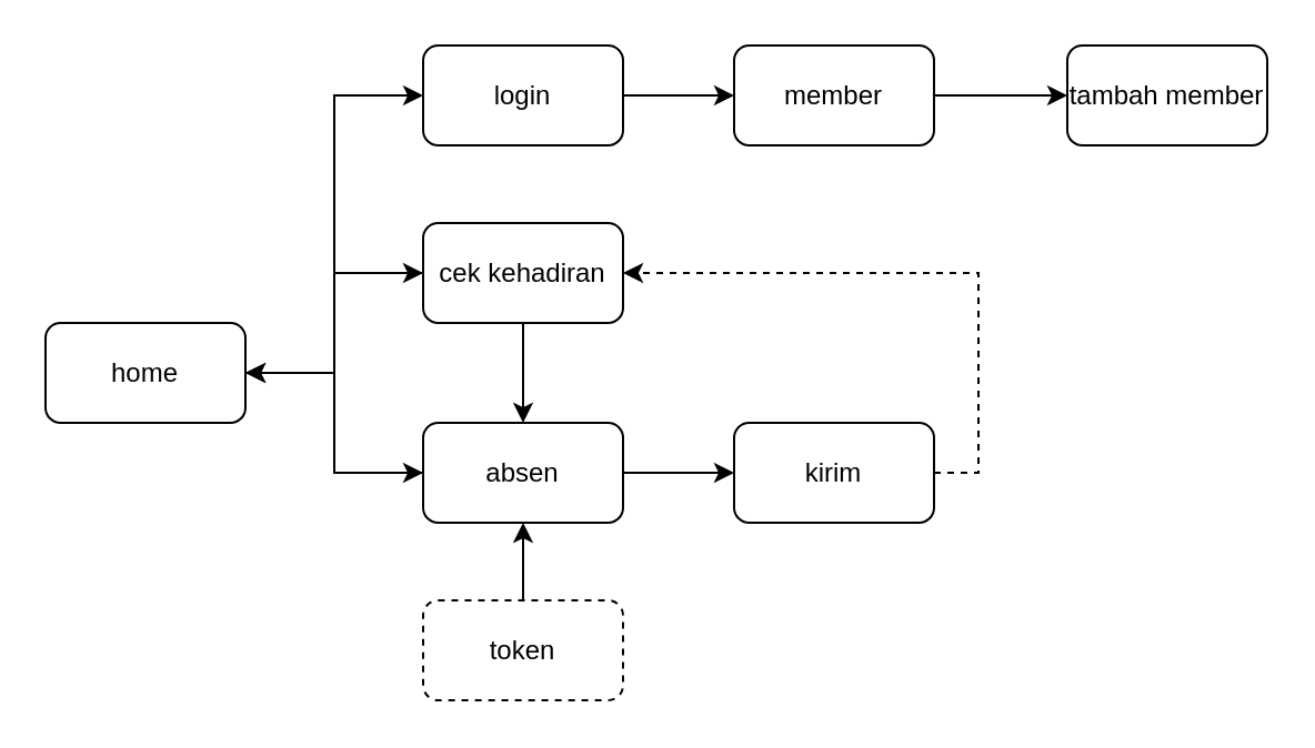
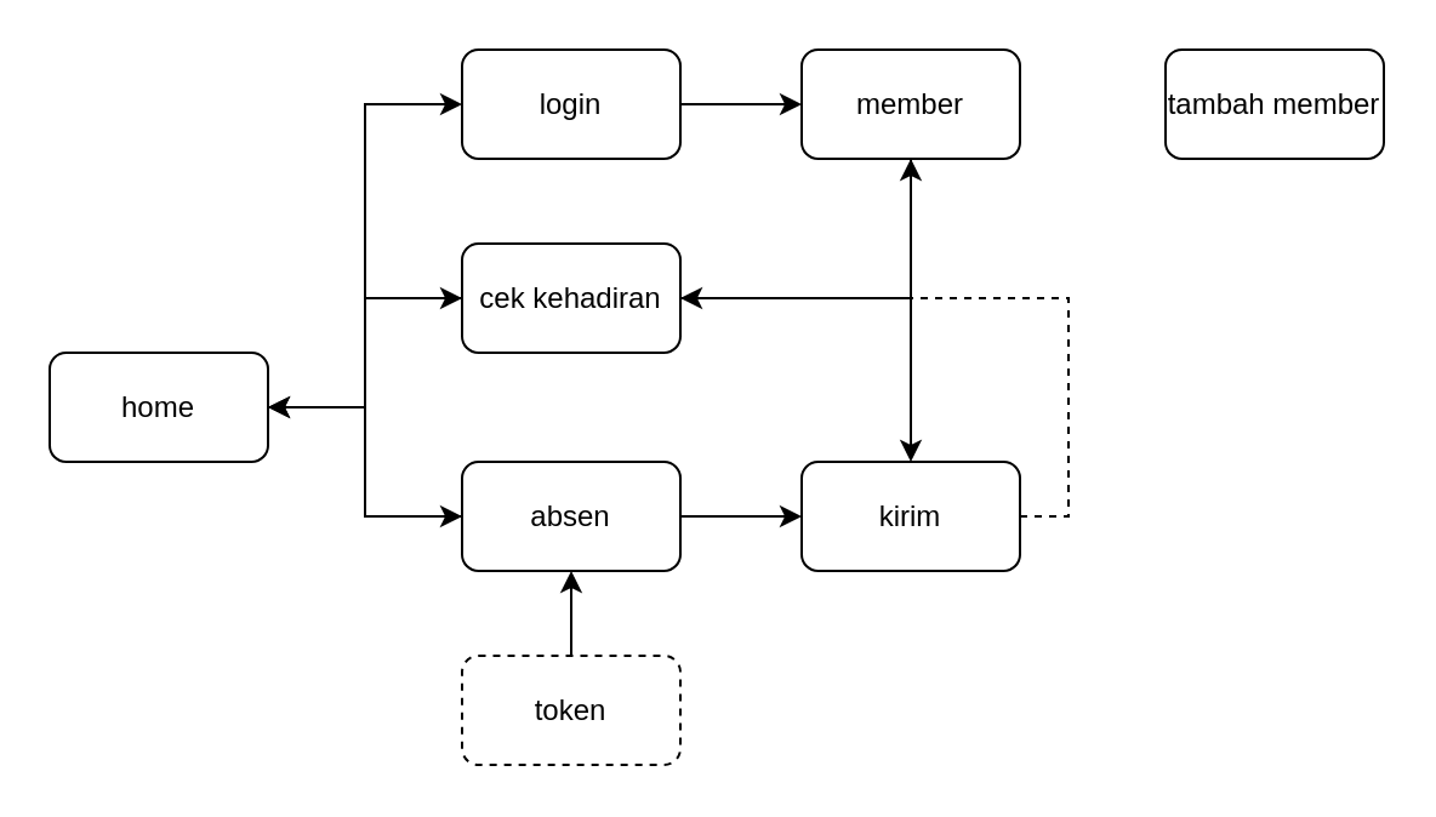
  <mxCell id="0" />
  <mxCell id="1" parent="0" />
  <mxCell id="2" value="" style="edgeStyle=orthogonalEdgeStyle;rounded=0;orthogonalLoop=1;jettySize=auto;html=1;" edge="1" parent="1" source="5" target="8"><mxGeometry relative="1" as="geometry" /></mxCell>
  <mxCell id="3" value="" style="edgeStyle=orthogonalEdgeStyle;rounded=0;orthogonalLoop=1;jettySize=auto;html=1;exitX=1;exitY=0.5;exitDx=0;exitDy=0;entryX=0;entryY=0.5;entryDx=0;entryDy=0;" edge="1" parent="1" source="5" target="11"><mxGeometry relative="1" as="geometry"><mxPoint x="110" y="199.999" as="sourcePoint" /></mxGeometry></mxCell>
  <mxCell id="4" value="" style="edgeStyle=orthogonalEdgeStyle;rounded=0;orthogonalLoop=1;jettySize=auto;html=1;entryX=0;entryY=0.5;entryDx=0;entryDy=0;" edge="1" parent="1" source="5" target="17"><mxGeometry relative="1" as="geometry" /></mxCell>
  <mxCell id="5" value="home" style="rounded=1;whiteSpace=wrap;html=1;" vertex="1" parent="1"><mxGeometry x="20" y="145" width="90" height="45" as="geometry" /></mxCell>
- <mxCell id="6" style="edgeStyle=orthogonalEdgeStyle;rounded=0;orthogonalLoop=1;jettySize=auto;html=1;entryX=0.5;entryY=0;entryDx=0;entryDy=0;" edge="1" parent="1" source="8" target="11"><mxGeometry relative="1" as="geometry" /></mxCell>
+ <mxCell id="6" style="edgeStyle=orthogonalEdgeStyle;rounded=0;orthogonalLoop=1;jettySize=auto;html=1;" edge="1" parent="1" source="8" target="19"><mxGeometry relative="1" as="geometry" /></mxCell>
  <mxCell id="7" style="edgeStyle=orthogonalEdgeStyle;rounded=0;orthogonalLoop=1;jettySize=auto;html=1;entryX=1;entryY=0.5;entryDx=0;entryDy=0;" edge="1" parent="1" source="8" target="5"><mxGeometry relative="1" as="geometry" /></mxCell>
  <mxCell id="8" value="cek kehadiran" style="rounded=1;whiteSpace=wrap;html=1;" vertex="1" parent="1"><mxGeometry x="190" y="100" width="90" height="45" as="geometry" /></mxCell>
  <mxCell id="9" value="" style="edgeStyle=orthogonalEdgeStyle;rounded=0;orthogonalLoop=1;jettySize=auto;html=1;" edge="1" parent="1" source="11" target="13"><mxGeometry relative="1" as="geometry" /></mxCell>
  <mxCell id="10" style="edgeStyle=orthogonalEdgeStyle;rounded=0;orthogonalLoop=1;jettySize=auto;html=1;entryX=1;entryY=0.5;entryDx=0;entryDy=0;" edge="1" parent="1" source="11" target="5"><mxGeometry relative="1" as="geometry" /></mxCell>
  <mxCell id="11" value="absen" style="rounded=1;whiteSpace=wrap;html=1;" vertex="1" parent="1"><mxGeometry x="190" y="190" width="90" height="45" as="geometry" /></mxCell>
  <mxCell id="12" style="edgeStyle=orthogonalEdgeStyle;rounded=0;orthogonalLoop=1;jettySize=auto;html=1;entryX=1;entryY=0.5;entryDx=0;entryDy=0;exitX=1;exitY=0.5;exitDx=0;exitDy=0;dashed=1;" edge="1" parent="1" source="13" target="8"><mxGeometry relative="1" as="geometry" /></mxCell>
  <mxCell id="13" value="kirim" style="rounded=1;whiteSpace=wrap;html=1;" vertex="1" parent="1"><mxGeometry x="330" y="190" width="90" height="45" as="geometry" /></mxCell>
  <mxCell id="14" style="edgeStyle=orthogonalEdgeStyle;rounded=0;orthogonalLoop=1;jettySize=auto;html=1;entryX=0.5;entryY=1;entryDx=0;entryDy=0;" edge="1" parent="1" source="15" target="11"><mxGeometry relative="1" as="geometry" /></mxCell>
  <mxCell id="15" value="token" style="rounded=1;whiteSpace=wrap;html=1;dashed=1;" vertex="1" parent="1"><mxGeometry x="190" y="270" width="90" height="45" as="geometry" /></mxCell>
  <mxCell id="16" value="" style="edgeStyle=orthogonalEdgeStyle;rounded=0;orthogonalLoop=1;jettySize=auto;html=1;" edge="1" parent="1" source="17" target="19"><mxGeometry relative="1" as="geometry" /></mxCell>
  <mxCell id="17" value="login" style="rounded=1;whiteSpace=wrap;html=1;" vertex="1" parent="1"><mxGeometry x="190" y="20" width="90" height="45" as="geometry" /></mxCell>
- <mxCell id="18" value="" style="edgeStyle=orthogonalEdgeStyle;rounded=0;orthogonalLoop=1;jettySize=auto;html=1;" edge="1" parent="1" source="19" target="20"><mxGeometry relative="1" as="geometry" /></mxCell>
+ <mxCell id="18" value="" style="edgeStyle=orthogonalEdgeStyle;rounded=0;orthogonalLoop=1;jettySize=auto;html=1;" edge="1" parent="1" source="19" target="13"><mxGeometry relative="1" as="geometry" /></mxCell>
  <mxCell id="19" value="member" style="rounded=1;whiteSpace=wrap;html=1;" vertex="1" parent="1"><mxGeometry x="330" y="20" width="90" height="45" as="geometry" /></mxCell>
  <mxCell id="20" value="tambah member" style="rounded=1;whiteSpace=wrap;html=1;" vertex="1" parent="1"><mxGeometry x="480" y="20" width="90" height="45" as="geometry" /></mxCell>
